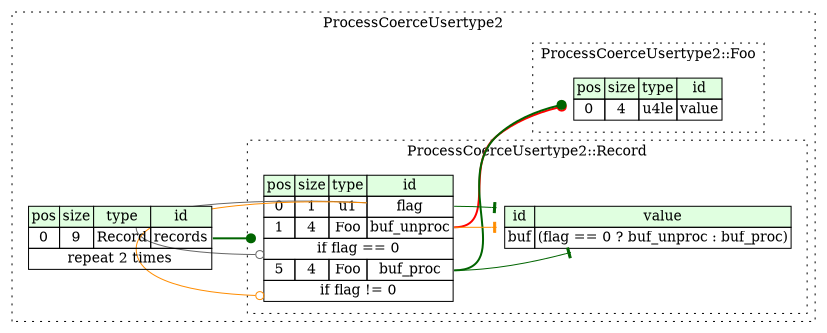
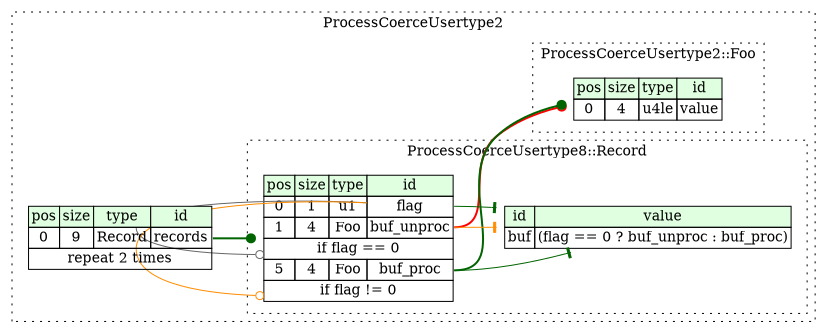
  digraph {
    rankdir=LR
    node [shape=plaintext]
    edge [tailport=flag_type color=darkgreen arrowhead=odot]
    n1 [label=<<TABLE BORDER="0" CELLBORDER="1" CELLSPACING="0"> 				<TR><TD BGCOLOR="#E0FFE0">pos</TD><TD BGCOLOR="#E0FFE0">size</TD><TD BGCOLOR="#E0FFE0">type</TD><TD BGCOLOR="#E0FFE0">id</TD></TR> 				<TR><TD PORT="value_pos">0</TD><TD PORT="value_size">4</TD><TD>u4le</TD><TD PORT="value_type">value</TD></TR> 			</TABLE>>]
    n2 [label=<<TABLE BORDER="0" CELLBORDER="1" CELLSPACING="0"> 				<TR><TD BGCOLOR="#E0FFE0">pos</TD><TD BGCOLOR="#E0FFE0">size</TD><TD BGCOLOR="#E0FFE0">type</TD><TD BGCOLOR="#E0FFE0">id</TD></TR> 				<TR><TD PORT="flag_pos">0</TD><TD PORT="flag_size">1</TD><TD>u1</TD><TD PORT="flag_type">flag</TD></TR> 				<TR><TD PORT="buf_unproc_pos">1</TD><TD PORT="buf_unproc_size">4</TD><TD>Foo</TD><TD PORT="buf_unproc_type">buf_unproc</TD></TR> 				<TR><TD COLSPAN="4" PORT="buf_unproc__if">if flag == 0</TD></TR> 				<TR><TD PORT="buf_proc_pos">5</TD><TD PORT="buf_proc_size">4</TD><TD>Foo</TD><TD PORT="buf_proc_type">buf_proc</TD></TR> 				<TR><TD COLSPAN="4" PORT="buf_proc__if">if flag != 0</TD></TR> 			</TABLE>>]
    n3 [label=<<TABLE BORDER="0" CELLBORDER="1" CELLSPACING="0"> 				<TR><TD BGCOLOR="#E0FFE0">id</TD><TD BGCOLOR="#E0FFE0">value</TD></TR> 				<TR><TD>buf</TD><TD>(flag == 0 ? buf_unproc : buf_proc)</TD></TR> 			</TABLE>>]
    n4 [label=<<TABLE BORDER="0" CELLBORDER="1" CELLSPACING="0"> 			<TR><TD BGCOLOR="#E0FFE0">pos</TD><TD BGCOLOR="#E0FFE0">size</TD><TD BGCOLOR="#E0FFE0">type</TD><TD BGCOLOR="#E0FFE0">id</TD></TR> 			<TR><TD PORT="records_pos">0</TD><TD PORT="records_size">9</TD><TD>Record</TD><TD PORT="records_type">records</TD></TR> 			<TR><TD COLSPAN="4" PORT="records__repeat">repeat 2 times</TD></TR> 		</TABLE>>]
    subgraph cluster_1 {
      label=ProcessCoerceUsertype2
      style=dotted
      n4
      subgraph cluster_2 {
        label="ProcessCoerceUsertype2::Foo"
        style=dotted
        n1
      }
      subgraph cluster_3 {
-       label="ProcessCoerceUsertype2::Record"
+       label="ProcessCoerceUsertype8::Record"
        style=dotted
        n2
        n3
      }
    }
    n2 -> n1 [style=bold tailport=buf_unproc_type color=red]
    n2 -> n1 [style=bold tailport=buf_proc_type arrowhead=dot]
    n2 -> n2 [color=gray40 headport=buf_unproc__if]
    n2 -> n2 [color=darkorange headport=buf_proc__if]
    n2 -> n3 [arrowhead=tee]
    n2 -> n3 [color=darkorange tailport=buf_unproc_type arrowhead=tee]
    n2 -> n3 [tailport=buf_proc_type arrowhead=tee]
    n4 -> n2 [style=bold tailport=records_type arrowhead=dot]
  }
